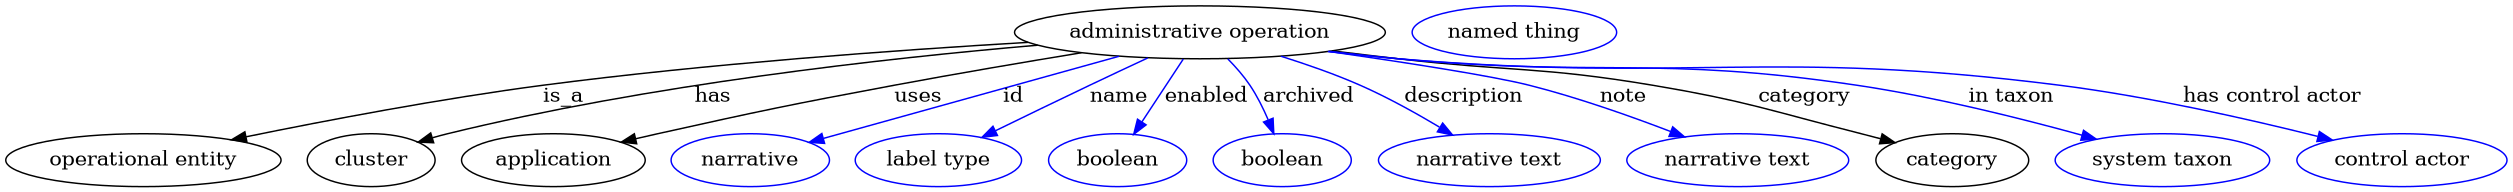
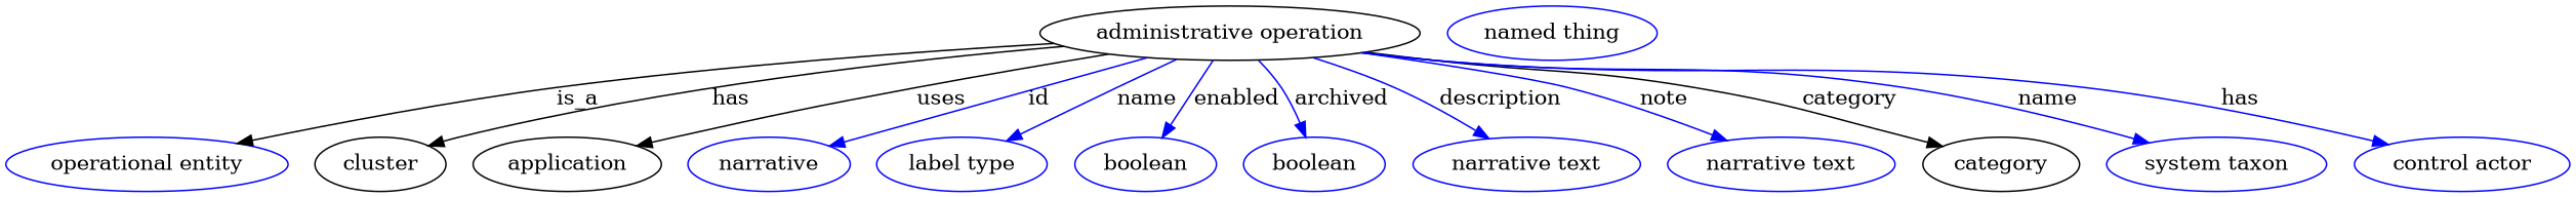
  digraph {
    node [color=blue]
    edge [color=blue style=solid]
    n1 [height=0.5 label="administrative operation" width=3.5025 color=""]
-   "operational entity" [height=0.5 width=2.5998 color=""]
+   "operational entity" [height=0.5 width=2.5998]
    cluster [height=0.5 width=1.2096 color=""]
    application [height=0.5 width=1.7332 color=""]
    n5 [height=0.5 label=narrative width=1.0652]
    n6 [height=0.5 label="label type" width=1.5707]
    n7 [height=0.5 label=boolean width=1.2999]
    n8 [height=0.5 label=boolean width=1.2999]
    n9 [height=0.5 label="narrative text" width=2.0943]
    n10 [height=0.5 label="narrative text" width=2.0943]
    category [height=0.5 width=1.4443 color=""]
    n12 [height=0.5 label="system taxon" width=2.022]
    n13 [height=0.5 label="control actor" width=1.9859]
    n14 [height=0.5 label="named thing" width=1.9318]
    n1 -> "operational entity" [label=is_a color="" style=""]
    n1 -> cluster [label=has color="" style=""]
    n1 -> application [label=uses color="" style=""]
    n1 -> n5 [label=id]
    n1 -> n6 [label=name]
    n1 -> n7 [label=enabled]
    n1 -> n8 [label=archived]
    n1 -> n9 [label=description]
    n1 -> n10 [label=note]
    n1 -> category [color=black label=category]
-   n1 -> n12 [label="in taxon"]
-   n1 -> n13 [label="has control actor"]
+   n1 -> n12 [label=name]
+   n1 -> n13 [label=has]
  }
